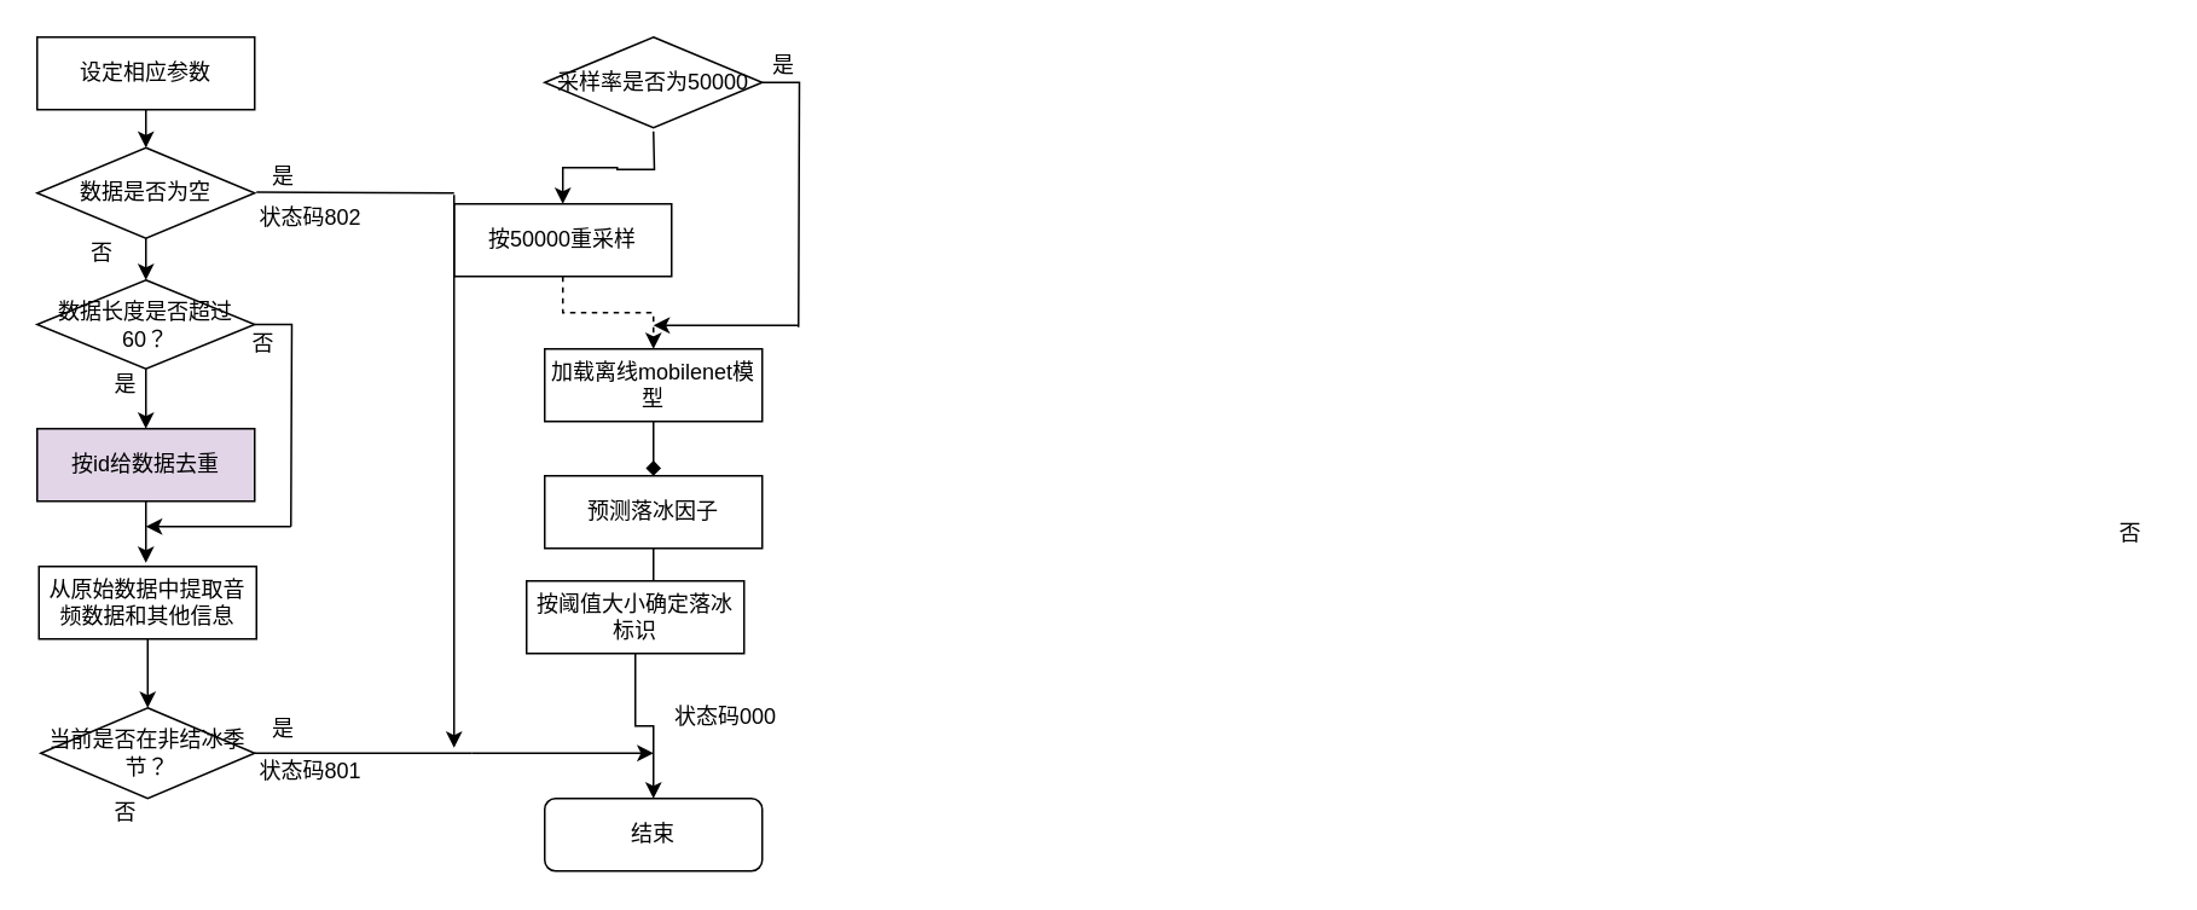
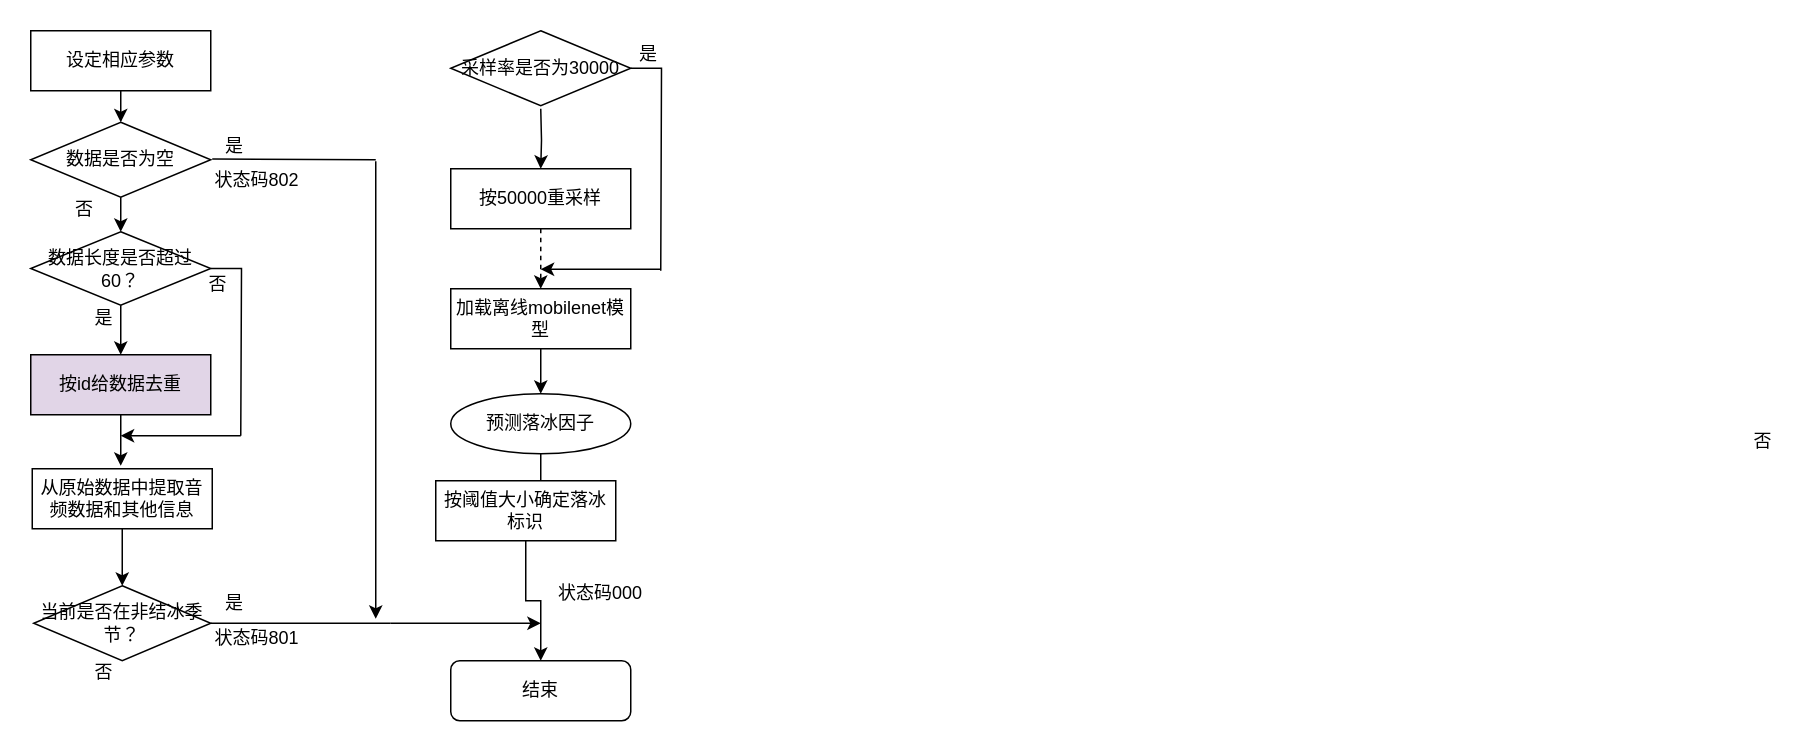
  <mxCell id="0" />
  <mxCell id="1" parent="0" />
  <mxCell id="2" value="" style="edgeStyle=orthogonalEdgeStyle;rounded=0;orthogonalLoop=1;jettySize=auto;html=1;" parent="1" target="4" edge="1"><mxGeometry relative="1" as="geometry"><mxPoint x="360" y="72" as="sourcePoint" /></mxGeometry></mxCell>
  <mxCell id="3" value="" style="edgeStyle=orthogonalEdgeStyle;rounded=0;orthogonalLoop=1;jettySize=auto;html=1;dashed=1;" parent="1" source="4" target="6" edge="1"><mxGeometry relative="1" as="geometry" /></mxCell>
- <mxCell id="4" value="按50000重采样" style="rounded=0;whiteSpace=wrap;html=1;" parent="1" vertex="1"><mxGeometry x="250" y="112" width="120" height="40" as="geometry" /></mxCell>
- <mxCell id="5" value="" style="edgeStyle=orthogonalEdgeStyle;rounded=0;orthogonalLoop=1;jettySize=auto;html=1;entryX=0.5;entryY=0;entryDx=0;entryDy=0;endArrow=diamond;" edge="1" parent="1" source="6" target="24"><mxGeometry relative="1" as="geometry" /></mxCell>
+ <mxCell id="4" value="按50000重采样" style="rounded=0;whiteSpace=wrap;html=1;" parent="1" vertex="1"><mxGeometry x="300" y="112" width="120" height="40" as="geometry" /></mxCell>
+ <mxCell id="5" value="" style="edgeStyle=orthogonalEdgeStyle;rounded=0;orthogonalLoop=1;jettySize=auto;html=1;entryX=0.5;entryY=0;entryDx=0;entryDy=0;" edge="1" parent="1" source="6" target="24"><mxGeometry relative="1" as="geometry" /></mxCell>
  <mxCell id="6" value="加载离线mobilenet模型" style="rounded=0;whiteSpace=wrap;html=1;" parent="1" vertex="1"><mxGeometry x="300" y="192" width="120" height="40" as="geometry" /></mxCell>
  <mxCell id="7" value="结束" style="rounded=1;whiteSpace=wrap;html=1;" parent="1" vertex="1"><mxGeometry x="300" y="440" width="120" height="40" as="geometry" /></mxCell>
  <mxCell id="8" value="" style="edgeStyle=orthogonalEdgeStyle;rounded=0;orthogonalLoop=1;jettySize=auto;html=1;entryX=0.5;entryY=0;entryDx=0;entryDy=0;dashed=1;" edge="1" parent="1" source="9" target="13"><mxGeometry relative="1" as="geometry" /></mxCell>
  <mxCell id="9" value="设定相应参数" style="rounded=0;whiteSpace=wrap;html=1;" vertex="1" parent="1"><mxGeometry x="20" y="20" width="120" height="40" as="geometry" /></mxCell>
  <mxCell id="10" value="" style="edgeStyle=orthogonalEdgeStyle;rounded=0;orthogonalLoop=1;jettySize=auto;html=1;" edge="1" parent="1" source="11" target="20"><mxGeometry relative="1" as="geometry" /></mxCell>
  <mxCell id="11" value="从原始数据中提取音频数据和其他信息" style="rounded=0;whiteSpace=wrap;html=1;" vertex="1" parent="1"><mxGeometry x="21" y="312" width="120" height="40" as="geometry" /></mxCell>
  <mxCell id="12" value="" style="edgeStyle=orthogonalEdgeStyle;rounded=0;orthogonalLoop=1;jettySize=auto;html=1;entryX=0.5;entryY=0;entryDx=0;entryDy=0;" edge="1" parent="1" source="13" target="16"><mxGeometry relative="1" as="geometry" /></mxCell>
  <mxCell id="13" value="数据是否为空" style="rhombus;whiteSpace=wrap;html=1;" vertex="1" parent="1"><mxGeometry x="20" y="81" width="120" height="50" as="geometry" /></mxCell>
  <mxCell id="14" value="" style="edgeStyle=orthogonalEdgeStyle;rounded=0;orthogonalLoop=1;jettySize=auto;html=1;" edge="1" parent="1" source="16" target="18"><mxGeometry relative="1" as="geometry" /></mxCell>
  <mxCell id="15" style="edgeStyle=orthogonalEdgeStyle;rounded=0;orthogonalLoop=1;jettySize=auto;html=1;startArrow=none;startFill=0;endArrow=none;endFill=0;" edge="1" parent="1" source="16"><mxGeometry relative="1" as="geometry"><mxPoint x="160" y="290" as="targetPoint" /></mxGeometry></mxCell>
  <mxCell id="16" value="数据长度是否超过60？" style="rhombus;whiteSpace=wrap;html=1;" vertex="1" parent="1"><mxGeometry x="20" y="154" width="120" height="49" as="geometry" /></mxCell>
  <mxCell id="17" value="" style="edgeStyle=orthogonalEdgeStyle;rounded=0;orthogonalLoop=1;jettySize=auto;html=1;" edge="1" parent="1" source="18"><mxGeometry relative="1" as="geometry"><mxPoint x="80" y="310" as="targetPoint" /></mxGeometry></mxCell>
  <mxCell id="18" value="按id给数据去重" style="rounded=0;whiteSpace=wrap;html=1;fillColor=#e1d5e7;" vertex="1" parent="1"><mxGeometry x="20" y="236" width="120" height="40" as="geometry" /></mxCell>
  <mxCell id="19" style="edgeStyle=orthogonalEdgeStyle;rounded=0;orthogonalLoop=1;jettySize=auto;html=1;startArrow=none;startFill=0;endArrow=none;endFill=0;strokeColor=default;" edge="1" parent="1"><mxGeometry relative="1" as="geometry"><mxPoint x="260" y="415" as="targetPoint" /><mxPoint x="140" y="415" as="sourcePoint" /></mxGeometry></mxCell>
  <mxCell id="20" value="当前是否在非结冰季节？" style="rhombus;whiteSpace=wrap;html=1;" vertex="1" parent="1"><mxGeometry x="22" y="390" width="118" height="50" as="geometry" /></mxCell>
  <mxCell id="21" style="edgeStyle=orthogonalEdgeStyle;rounded=0;orthogonalLoop=1;jettySize=auto;html=1;strokeColor=default;startArrow=none;startFill=0;endArrow=none;endFill=0;" edge="1" parent="1" source="22"><mxGeometry relative="1" as="geometry"><mxPoint x="440" y="180" as="targetPoint" /></mxGeometry></mxCell>
- <mxCell id="22" value="采样率是否为50000" style="rhombus;whiteSpace=wrap;html=1;" vertex="1" parent="1"><mxGeometry x="300" y="20" width="120" height="50" as="geometry" /></mxCell>
+ <mxCell id="22" value="采样率是否为30000" style="rhombus;whiteSpace=wrap;html=1;" vertex="1" parent="1"><mxGeometry x="300" y="20" width="120" height="50" as="geometry" /></mxCell>
  <mxCell id="23" value="" style="edgeStyle=orthogonalEdgeStyle;rounded=0;orthogonalLoop=1;jettySize=auto;html=1;" edge="1" parent="1" source="24" target="26"><mxGeometry relative="1" as="geometry" /></mxCell>
- <mxCell id="24" value="预测落冰因子" style="rounded=0;whiteSpace=wrap;html=1;" vertex="1" parent="1"><mxGeometry x="300" y="262" width="120" height="40" as="geometry" /></mxCell>
+ <mxCell id="24" value="预测落冰因子" style="ellipse;whiteSpace=wrap;html=1;" vertex="1" parent="1"><mxGeometry x="300" y="262" width="120" height="40" as="geometry" /></mxCell>
  <mxCell id="25" value="" style="edgeStyle=orthogonalEdgeStyle;rounded=0;orthogonalLoop=1;jettySize=auto;html=1;" edge="1" parent="1" source="26" target="7"><mxGeometry relative="1" as="geometry" /></mxCell>
  <mxCell id="26" value="按阈值大小确定落冰标识" style="rounded=0;whiteSpace=wrap;html=1;" vertex="1" parent="1"><mxGeometry x="290" y="320" width="120" height="40" as="geometry" /></mxCell>
  <mxCell id="27" value="否" style="text;html=1;strokeColor=none;fillColor=none;align=center;verticalAlign=middle;whiteSpace=wrap;rounded=0;" vertex="1" parent="1"><mxGeometry x="41" y="131" width="30" height="16" as="geometry" /></mxCell>
  <mxCell id="28" value="是" style="text;html=1;strokeColor=none;fillColor=none;align=center;verticalAlign=middle;whiteSpace=wrap;rounded=0;" vertex="1" parent="1"><mxGeometry x="54" y="204" width="30" height="16" as="geometry" /></mxCell>
  <mxCell id="29" value="否" style="text;html=1;strokeColor=none;fillColor=none;align=center;verticalAlign=middle;whiteSpace=wrap;rounded=0;" vertex="1" parent="1"><mxGeometry x="1160" y="286" width="30" height="16" as="geometry" /></mxCell>
  <mxCell id="30" value="是" style="text;html=1;strokeColor=none;fillColor=none;align=center;verticalAlign=middle;whiteSpace=wrap;rounded=0;" vertex="1" parent="1"><mxGeometry x="417" y="28" width="30" height="16" as="geometry" /></mxCell>
  <mxCell id="31" value="" style="endArrow=classic;html=1;rounded=0;" edge="1" parent="1"><mxGeometry width="50" height="50" relative="1" as="geometry"><mxPoint x="440" y="179" as="sourcePoint" /><mxPoint x="360" y="179" as="targetPoint" /></mxGeometry></mxCell>
  <mxCell id="32" value="是" style="text;html=1;strokeColor=none;fillColor=none;align=center;verticalAlign=middle;whiteSpace=wrap;rounded=0;" vertex="1" parent="1"><mxGeometry x="141" y="89" width="30" height="16" as="geometry" /></mxCell>
  <mxCell id="33" value="" style="endArrow=classic;html=1;rounded=0;strokeColor=default;" edge="1" parent="1"><mxGeometry width="50" height="50" relative="1" as="geometry"><mxPoint x="260" y="415" as="sourcePoint" /><mxPoint x="360" y="415" as="targetPoint" /></mxGeometry></mxCell>
  <mxCell id="34" value="" style="endArrow=classic;html=1;rounded=0;strokeColor=default;" edge="1" parent="1"><mxGeometry width="50" height="50" relative="1" as="geometry"><mxPoint x="160" y="290" as="sourcePoint" /><mxPoint x="80" y="290" as="targetPoint" /></mxGeometry></mxCell>
  <mxCell id="35" value="否" style="text;html=1;strokeColor=none;fillColor=none;align=center;verticalAlign=middle;whiteSpace=wrap;rounded=0;" vertex="1" parent="1"><mxGeometry x="130" y="181" width="30" height="16" as="geometry" /></mxCell>
  <mxCell id="36" value="状态码802" style="text;html=1;strokeColor=none;fillColor=none;align=center;verticalAlign=middle;whiteSpace=wrap;rounded=0;" vertex="1" parent="1"><mxGeometry x="141" y="105" width="60" height="30" as="geometry" /></mxCell>
  <mxCell id="37" value="状态码801" style="text;html=1;strokeColor=none;fillColor=none;align=center;verticalAlign=middle;whiteSpace=wrap;rounded=0;" vertex="1" parent="1"><mxGeometry x="141" y="410" width="60" height="30" as="geometry" /></mxCell>
  <mxCell id="38" value="是" style="text;html=1;strokeColor=none;fillColor=none;align=center;verticalAlign=middle;whiteSpace=wrap;rounded=0;" vertex="1" parent="1"><mxGeometry x="141" y="394" width="30" height="16" as="geometry" /></mxCell>
  <mxCell id="39" value="否" style="text;html=1;strokeColor=none;fillColor=none;align=center;verticalAlign=middle;whiteSpace=wrap;rounded=0;" vertex="1" parent="1"><mxGeometry x="54" y="440" width="30" height="16" as="geometry" /></mxCell>
  <mxCell id="40" value="状态码000" style="text;html=1;strokeColor=none;fillColor=none;align=center;verticalAlign=middle;whiteSpace=wrap;rounded=0;" vertex="1" parent="1"><mxGeometry x="370" y="380" width="60" height="30" as="geometry" /></mxCell>
  <mxCell id="41" value="" style="endArrow=none;html=1;rounded=0;strokeColor=default;endFill=0;" edge="1" parent="1"><mxGeometry width="50" height="50" relative="1" as="geometry"><mxPoint x="141" y="105.5" as="sourcePoint" /><mxPoint x="250" y="106" as="targetPoint" /></mxGeometry></mxCell>
  <mxCell id="42" value="" style="endArrow=classic;html=1;rounded=0;strokeColor=default;" edge="1" parent="1"><mxGeometry width="50" height="50" relative="1" as="geometry"><mxPoint x="250" y="107" as="sourcePoint" /><mxPoint x="250" y="412" as="targetPoint" /><Array as="points"><mxPoint x="250" y="175" /></Array></mxGeometry></mxCell>
